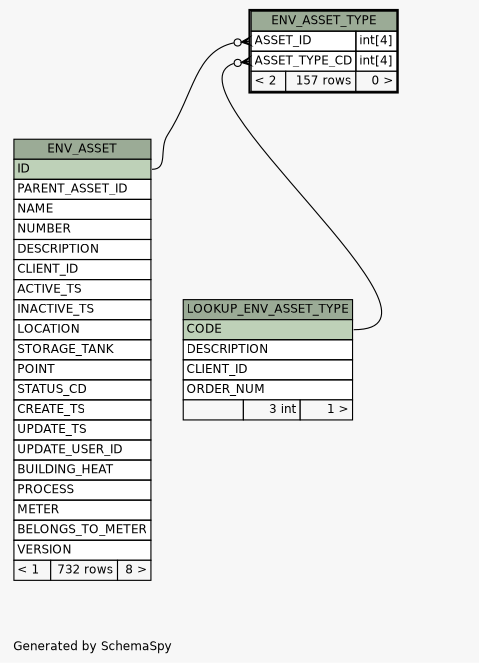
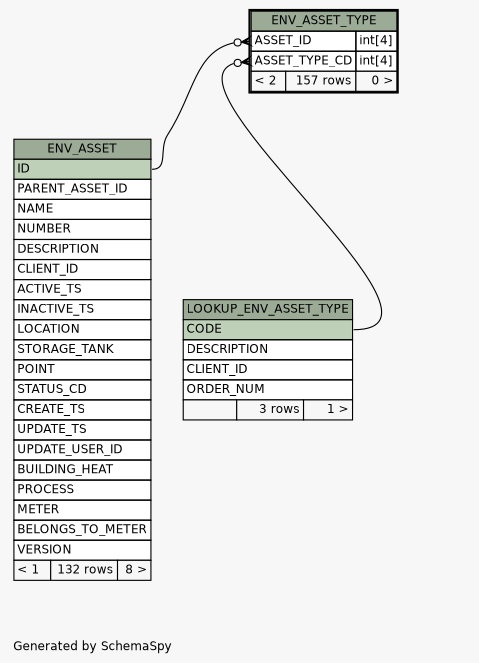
  digraph {
    bgcolor="#f7f7f7"
    fontname=Helvetica
    fontsize=11
    label="\nGenerated by SchemaSpy"
    labeljust=l
    nodesep=0.18
    rankdir=TB
    ranksep=0.46
    node [fontname=Helvetica fontsize=11 shape=plaintext]
    edge [arrowhead=none arrowsize=0.8 arrowtail=crowodot dir=back]
    n1 [label=<     <TABLE BORDER="2" CELLBORDER="1" CELLSPACING="0" BGCOLOR="#ffffff">       <TR><TD COLSPAN="3" BGCOLOR="#9bab96" ALIGN="CENTER">ENV_ASSET_TYPE</TD></TR>       <TR><TD PORT="ASSET_ID" COLSPAN="2" ALIGN="LEFT">ASSET_ID</TD><TD PORT="ASSET_ID.type" ALIGN="LEFT">int[4]</TD></TR>       <TR><TD PORT="ASSET_TYPE_CD" COLSPAN="2" ALIGN="LEFT">ASSET_TYPE_CD</TD><TD PORT="ASSET_TYPE_CD.type" ALIGN="LEFT">int[4]</TD></TR>       <TR><TD ALIGN="LEFT" BGCOLOR="#f7f7f7">&lt; 2</TD><TD ALIGN="RIGHT" BGCOLOR="#f7f7f7">157 rows</TD><TD ALIGN="RIGHT" BGCOLOR="#f7f7f7">0 &gt;</TD></TR>     </TABLE>>]
-   n2 [label=<     <TABLE BORDER="0" CELLBORDER="1" CELLSPACING="0" BGCOLOR="#ffffff">       <TR><TD COLSPAN="3" BGCOLOR="#9bab96" ALIGN="CENTER">ENV_ASSET</TD></TR>       <TR><TD PORT="ID" COLSPAN="3" BGCOLOR="#bed1b8" ALIGN="LEFT">ID</TD></TR>       <TR><TD PORT="PARENT_ASSET_ID" COLSPAN="3" ALIGN="LEFT">PARENT_ASSET_ID</TD></TR>       <TR><TD PORT="NAME" COLSPAN="3" ALIGN="LEFT">NAME</TD></TR>       <TR><TD PORT="NUMBER" COLSPAN="3" ALIGN="LEFT">NUMBER</TD></TR>       <TR><TD PORT="DESCRIPTION" COLSPAN="3" ALIGN="LEFT">DESCRIPTION</TD></TR>       <TR><TD PORT="CLIENT_ID" COLSPAN="3" ALIGN="LEFT">CLIENT_ID</TD></TR>       <TR><TD PORT="ACTIVE_TS" COLSPAN="3" ALIGN="LEFT">ACTIVE_TS</TD></TR>       <TR><TD PORT="INACTIVE_TS" COLSPAN="3" ALIGN="LEFT">INACTIVE_TS</TD></TR>       <TR><TD PORT="LOCATION" COLSPAN="3" ALIGN="LEFT">LOCATION</TD></TR>       <TR><TD PORT="STORAGE_TANK" COLSPAN="3" ALIGN="LEFT">STORAGE_TANK</TD></TR>       <TR><TD PORT="POINT" COLSPAN="3" ALIGN="LEFT">POINT</TD></TR>       <TR><TD PORT="STATUS_CD" COLSPAN="3" ALIGN="LEFT">STATUS_CD</TD></TR>       <TR><TD PORT="CREATE_TS" COLSPAN="3" ALIGN="LEFT">CREATE_TS</TD></TR>       <TR><TD PORT="UPDATE_TS" COLSPAN="3" ALIGN="LEFT">UPDATE_TS</TD></TR>       <TR><TD PORT="UPDATE_USER_ID" COLSPAN="3" ALIGN="LEFT">UPDATE_USER_ID</TD></TR>       <TR><TD PORT="BUILDING_HEAT" COLSPAN="3" ALIGN="LEFT">BUILDING_HEAT</TD></TR>       <TR><TD PORT="PROCESS" COLSPAN="3" ALIGN="LEFT">PROCESS</TD></TR>       <TR><TD PORT="METER" COLSPAN="3" ALIGN="LEFT">METER</TD></TR>       <TR><TD PORT="BELONGS_TO_METER" COLSPAN="3" ALIGN="LEFT">BELONGS_TO_METER</TD></TR>       <TR><TD PORT="VERSION" COLSPAN="3" ALIGN="LEFT">VERSION</TD></TR>       <TR><TD ALIGN="LEFT" BGCOLOR="#f7f7f7">&lt; 1</TD><TD ALIGN="RIGHT" BGCOLOR="#f7f7f7">732 rows</TD><TD ALIGN="RIGHT" BGCOLOR="#f7f7f7">8 &gt;</TD></TR>     </TABLE>>]
-   n3 [label=<     <TABLE BORDER="0" CELLBORDER="1" CELLSPACING="0" BGCOLOR="#ffffff">       <TR><TD COLSPAN="3" BGCOLOR="#9bab96" ALIGN="CENTER">LOOKUP_ENV_ASSET_TYPE</TD></TR>       <TR><TD PORT="CODE" COLSPAN="3" BGCOLOR="#bed1b8" ALIGN="LEFT">CODE</TD></TR>       <TR><TD PORT="DESCRIPTION" COLSPAN="3" ALIGN="LEFT">DESCRIPTION</TD></TR>       <TR><TD PORT="CLIENT_ID" COLSPAN="3" ALIGN="LEFT">CLIENT_ID</TD></TR>       <TR><TD PORT="ORDER_NUM" COLSPAN="3" ALIGN="LEFT">ORDER_NUM</TD></TR>       <TR><TD ALIGN="LEFT" BGCOLOR="#f7f7f7">  </TD><TD ALIGN="RIGHT" BGCOLOR="#f7f7f7">3 int</TD><TD ALIGN="RIGHT" BGCOLOR="#f7f7f7">1 &gt;</TD></TR>     </TABLE>>]
+   n2 [label=<     <TABLE BORDER="0" CELLBORDER="1" CELLSPACING="0" BGCOLOR="#ffffff">       <TR><TD COLSPAN="3" BGCOLOR="#9bab96" ALIGN="CENTER">ENV_ASSET</TD></TR>       <TR><TD PORT="ID" COLSPAN="3" BGCOLOR="#bed1b8" ALIGN="LEFT">ID</TD></TR>       <TR><TD PORT="PARENT_ASSET_ID" COLSPAN="3" ALIGN="LEFT">PARENT_ASSET_ID</TD></TR>       <TR><TD PORT="NAME" COLSPAN="3" ALIGN="LEFT">NAME</TD></TR>       <TR><TD PORT="NUMBER" COLSPAN="3" ALIGN="LEFT">NUMBER</TD></TR>       <TR><TD PORT="DESCRIPTION" COLSPAN="3" ALIGN="LEFT">DESCRIPTION</TD></TR>       <TR><TD PORT="CLIENT_ID" COLSPAN="3" ALIGN="LEFT">CLIENT_ID</TD></TR>       <TR><TD PORT="ACTIVE_TS" COLSPAN="3" ALIGN="LEFT">ACTIVE_TS</TD></TR>       <TR><TD PORT="INACTIVE_TS" COLSPAN="3" ALIGN="LEFT">INACTIVE_TS</TD></TR>       <TR><TD PORT="LOCATION" COLSPAN="3" ALIGN="LEFT">LOCATION</TD></TR>       <TR><TD PORT="STORAGE_TANK" COLSPAN="3" ALIGN="LEFT">STORAGE_TANK</TD></TR>       <TR><TD PORT="POINT" COLSPAN="3" ALIGN="LEFT">POINT</TD></TR>       <TR><TD PORT="STATUS_CD" COLSPAN="3" ALIGN="LEFT">STATUS_CD</TD></TR>       <TR><TD PORT="CREATE_TS" COLSPAN="3" ALIGN="LEFT">CREATE_TS</TD></TR>       <TR><TD PORT="UPDATE_TS" COLSPAN="3" ALIGN="LEFT">UPDATE_TS</TD></TR>       <TR><TD PORT="UPDATE_USER_ID" COLSPAN="3" ALIGN="LEFT">UPDATE_USER_ID</TD></TR>       <TR><TD PORT="BUILDING_HEAT" COLSPAN="3" ALIGN="LEFT">BUILDING_HEAT</TD></TR>       <TR><TD PORT="PROCESS" COLSPAN="3" ALIGN="LEFT">PROCESS</TD></TR>       <TR><TD PORT="METER" COLSPAN="3" ALIGN="LEFT">METER</TD></TR>       <TR><TD PORT="BELONGS_TO_METER" COLSPAN="3" ALIGN="LEFT">BELONGS_TO_METER</TD></TR>       <TR><TD PORT="VERSION" COLSPAN="3" ALIGN="LEFT">VERSION</TD></TR>       <TR><TD ALIGN="LEFT" BGCOLOR="#f7f7f7">&lt; 1</TD><TD ALIGN="RIGHT" BGCOLOR="#f7f7f7">132 rows</TD><TD ALIGN="RIGHT" BGCOLOR="#f7f7f7">8 &gt;</TD></TR>     </TABLE>>]
+   n3 [label=<     <TABLE BORDER="0" CELLBORDER="1" CELLSPACING="0" BGCOLOR="#ffffff">       <TR><TD COLSPAN="3" BGCOLOR="#9bab96" ALIGN="CENTER">LOOKUP_ENV_ASSET_TYPE</TD></TR>       <TR><TD PORT="CODE" COLSPAN="3" BGCOLOR="#bed1b8" ALIGN="LEFT">CODE</TD></TR>       <TR><TD PORT="DESCRIPTION" COLSPAN="3" ALIGN="LEFT">DESCRIPTION</TD></TR>       <TR><TD PORT="CLIENT_ID" COLSPAN="3" ALIGN="LEFT">CLIENT_ID</TD></TR>       <TR><TD PORT="ORDER_NUM" COLSPAN="3" ALIGN="LEFT">ORDER_NUM</TD></TR>       <TR><TD ALIGN="LEFT" BGCOLOR="#f7f7f7">  </TD><TD ALIGN="RIGHT" BGCOLOR="#f7f7f7">3 rows</TD><TD ALIGN="RIGHT" BGCOLOR="#f7f7f7">1 &gt;</TD></TR>     </TABLE>>]
    n1 -> n2 [headport="ID:e" tailport="ASSET_ID:w"]
    n1 -> n3 [headport="CODE:e" tailport="ASSET_TYPE_CD:w"]
  }
